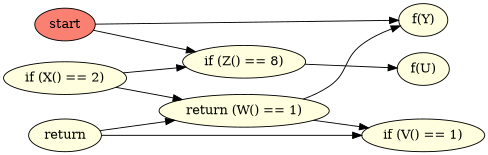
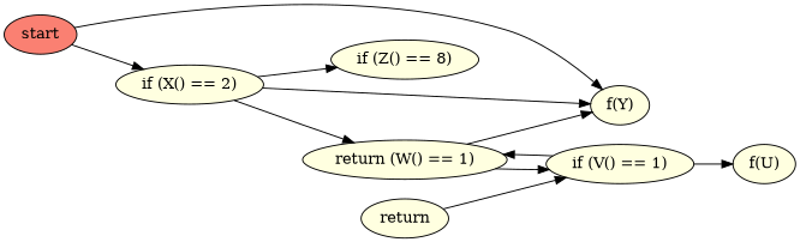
  digraph {
    rankdir=LR
    node [fillcolor=lightyellow shape=ellipse style=filled]
    n1 [fillcolor=salmon label=start]
    n2 [label="if (X() == 2)"]
    n3 [label="f(Y)"]
    n4 [label="if (Z() == 8)"]
    n5 [label="return (W() == 1)"]
    n6 [label="f(U)"]
    n7 [label="if (V() == 1)"]
    n8 [label=return]
-   n1 -> n4
+   n1 -> n2
    n1 -> n3
+   n2 -> n3
    n2 -> n4
    n2 -> n5
-   n4 -> n6
+   n7 -> n6
    n5 -> n3
    n5 -> n7
-   n8 -> n5
+   n7 -> n5
    n8 -> n7
  }
